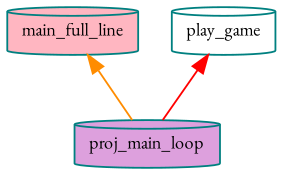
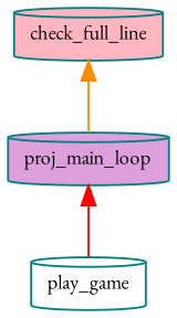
  digraph {
    fontname="EB Garamond"
    rankdir=TB
    node [color=teal fontname="EB Garamond" fontsize=10 shape=cylinder style=filled]
    edge [dir=back fontname="EB Garamond" fontsize=10 labelfontname=Helvetica labelfontsize=10 style=solid]
-   n1 [fillcolor=lightpink fontcolor=black height=0.2 label=main_full_line width=0.4]
+   n1 [fillcolor=lightpink fontcolor=black height=0.2 label=check_full_line width=0.4]
    n2 [fillcolor=plum height=0.2 label=proj_main_loop width=0.4]
    n3 [fillcolor=white height=0.2 label=play_game width=0.4]
    n1 -> n2 [color=darkorange]
-   n3 -> n2 [color=red]
+   n2 -> n3 [color=red]
  }
